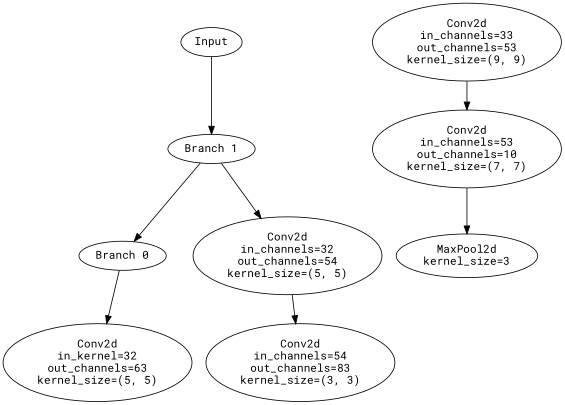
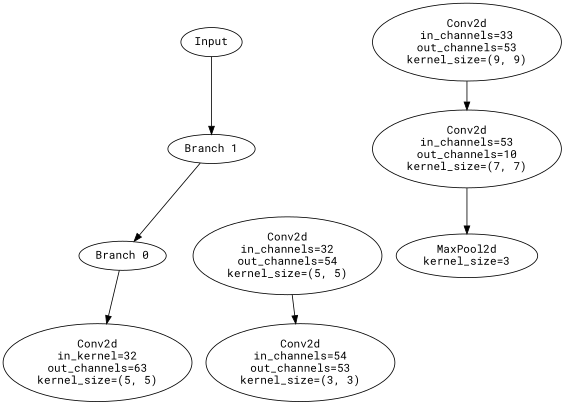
  digraph {
    fontname="Roboto Mono"
    node [fontname="Roboto Mono"]
    edge [fontname="Roboto Mono"]
    n1 [label=Input]
    n2 [label="Branch 1"]
    n3 [label="Branch 0"]
    n4 [label="Conv2d\nin_kernel=32\nout_channels=63\nkernel_size=(5, 5)"]
    n5 [label="Conv2d\nin_channels=32\nout_channels=54\nkernel_size=(5, 5)"]
    n6 [label="Conv2d\nin_channels=33\nout_channels=53\nkernel_size=(9, 9)"]
    n7 [label="Conv2d\nin_channels=53\nout_channels=10\nkernel_size=(7, 7)"]
    n8 [label="MaxPool2d\nkernel_size=3"]
-   n9 [label="Conv2d\nin_channels=54\nout_channels=83\nkernel_size=(3, 3)"]
+   n9 [label="Conv2d\nin_channels=54\nout_channels=53\nkernel_size=(3, 3)"]
    n1 -> n2
    n2 -> n3
-   n2 -> n5
    n3 -> n4
    n5 -> n9
    n6 -> n7
    n7 -> n8
  }
